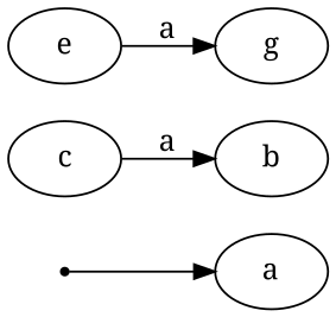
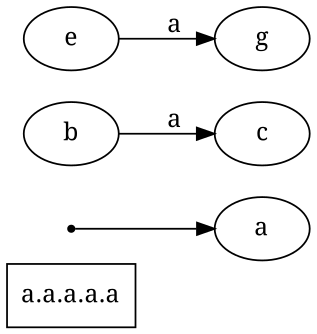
  digraph {
    fontname="Noto Serif"
    rankdir=LR
    shape=circle
    node [fontname="Noto Serif"]
    edge [fontname="Noto Serif"]
+   n1 [label="a.a.a.a.a" shape=box]
    0 [shape=point]
    a
    b
    c
    e
    g
    0 -> a
-   c -> b [label=a]
+   b -> c [label=a]
    e -> g [label=a]
  }
